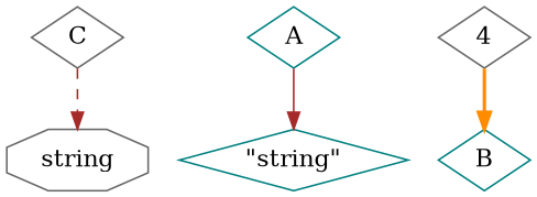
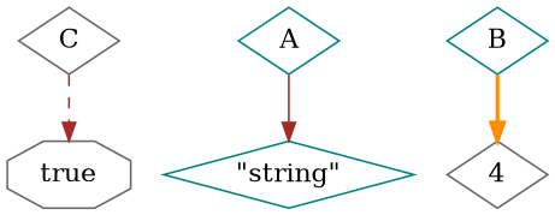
  digraph {
    node [color=gray40 shape=diamond]
    edge [color=brown]
    n1 [height=0.5 label=C width=0.75]
-   n2 [height=0.5 label=string shape=octagon width=0.75]
+   n2 [height=0.5 label=true shape=octagon width=0.75]
    n3 [color=teal height=0.5 label=A width=0.75]
    n4 [color=teal height=0.5 label="\"string\"" width=1.1364]
    n5 [color=teal height=0.5 label=B width=0.75]
    n6 [height=0.5 label=4 width=0.75]
    n1 -> n2 [style=dashed]
    n3 -> n4 [style=solid]
-   n6 -> n5 [color=darkorange style=bold]
+   n5 -> n6 [color=darkorange style=bold]
  }
